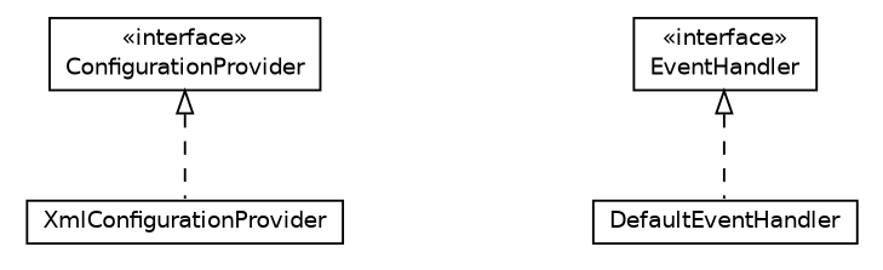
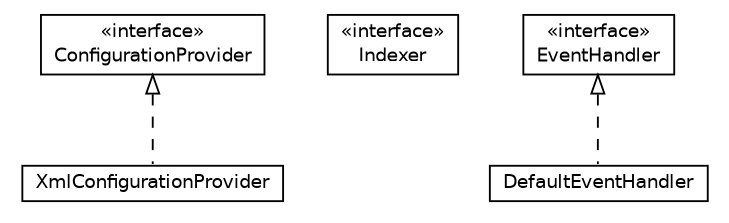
  digraph {
    nodesep=0.25
    ranksep=0.5
    node [fontcolor=black fontname=Helvetica fontsize=10.0 shape=plaintext]
    edge [arrowtail=empty dir=back fontname=Helvetica fontsize=10 headport=p labelfontname=Helvetica labelfontsize=10 style=dashed tailport=p]
    n1 [label=<<table title="net.trajano.doxdb.ext.XmlConfigurationProvider" border="0" cellborder="1" cellspacing="0" cellpadding="2" port="p" href="./XmlConfigurationProvider.html"> 		<tr><td><table border="0" cellspacing="0" cellpadding="1"> <tr><td align="center" balign="center"> XmlConfigurationProvider </td></tr> 		</table></td></tr> 		</table>>]
+   n2 [label=<<table title="net.trajano.doxdb.ext.Indexer" border="0" cellborder="1" cellspacing="0" cellpadding="2" port="p" href="./Indexer.html"> 		<tr><td><table border="0" cellspacing="0" cellpadding="1"> <tr><td align="center" balign="center"> &#171;interface&#187; </td></tr> <tr><td align="center" balign="center"> Indexer </td></tr> 		</table></td></tr> 		</table>>]
    n3 [label=<<table title="net.trajano.doxdb.ext.DefaultEventHandler" border="0" cellborder="1" cellspacing="0" cellpadding="2" port="p" href="./DefaultEventHandler.html"> 		<tr><td><table border="0" cellspacing="0" cellpadding="1"> <tr><td align="center" balign="center"> DefaultEventHandler </td></tr> 		</table></td></tr> 		</table>>]
    n4 [label=<<table title="net.trajano.doxdb.ext.EventHandler" border="0" cellborder="1" cellspacing="0" cellpadding="2" port="p" href="./EventHandler.html"> 		<tr><td><table border="0" cellspacing="0" cellpadding="1"> <tr><td align="center" balign="center"> &#171;interface&#187; </td></tr> <tr><td align="center" balign="center"> EventHandler </td></tr> 		</table></td></tr> 		</table>>]
    n5 [label=<<table title="net.trajano.doxdb.ext.ConfigurationProvider" border="0" cellborder="1" cellspacing="0" cellpadding="2" port="p" href="./ConfigurationProvider.html"> 		<tr><td><table border="0" cellspacing="0" cellpadding="1"> <tr><td align="center" balign="center"> &#171;interface&#187; </td></tr> <tr><td align="center" balign="center"> ConfigurationProvider </td></tr> 		</table></td></tr> 		</table>>]
    n4 -> n3
    n5 -> n1
  }
